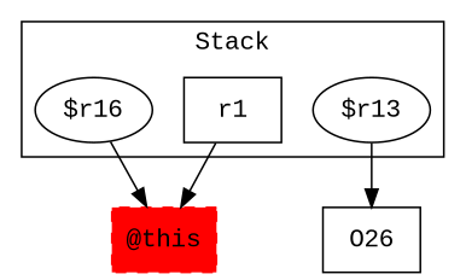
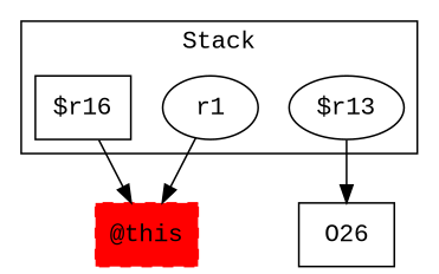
  digraph {
    fontname="Liberation Mono"
    rankDir=LR
    node [fontname="Liberation Mono"]
    edge [fontname="Liberation Mono"]
-   r1 [shape=box]
+   r1
    "$r13"
-   "$r16"
+   "$r16" [shape=box]
    "@this" [color=red shape=box style="filled,dashed"]
    n5 [label=O26 shape=box]
    subgraph cluster_1 {
      label=Stack
      r1
      "$r13"
      "$r16"
    }
    r1 -> "@this"
    "$r13" -> n5
    "$r16" -> "@this"
  }
